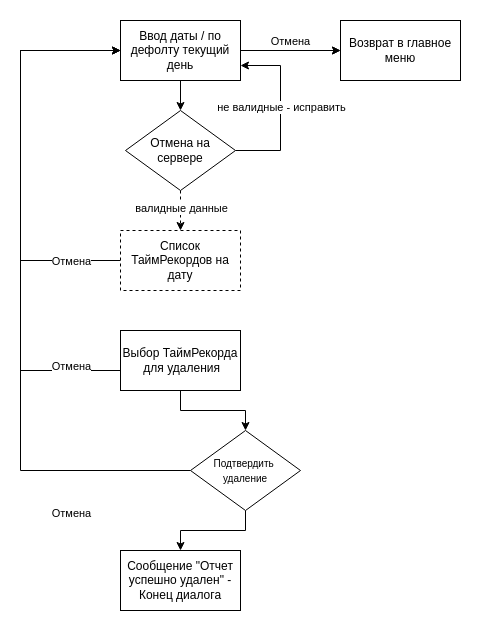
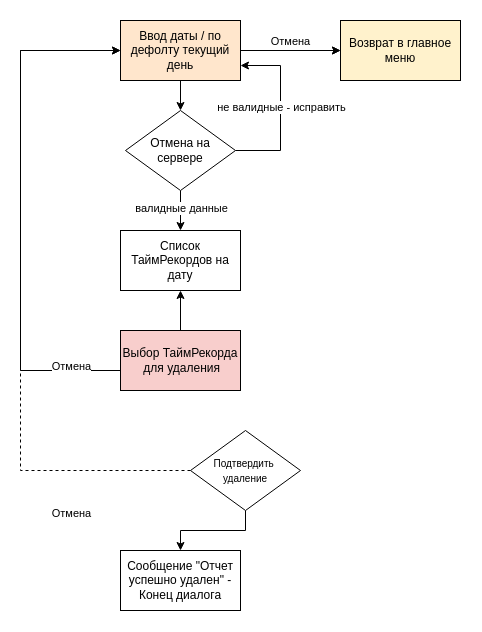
  <mxCell id="0" />
  <mxCell id="1" parent="0" />
  <mxCell id="2" value="" style="edgeStyle=orthogonalEdgeStyle;rounded=0;orthogonalLoop=1;jettySize=auto;html=1;" parent="1" source="6" target="14" edge="1"><mxGeometry relative="1" as="geometry" /></mxCell>
  <mxCell id="3" style="edgeStyle=orthogonalEdgeStyle;rounded=0;orthogonalLoop=1;jettySize=auto;html=1;" parent="1" source="6" target="24" edge="1"><mxGeometry relative="1" as="geometry" /></mxCell>
  <mxCell id="4" value="Отмена" style="edgeLabel;html=1;align=center;verticalAlign=middle;resizable=0;points=[];" parent="3" vertex="1" connectable="0"><mxGeometry x="-0.517" y="1" relative="1" as="geometry"><mxPoint x="25" y="-9" as="offset" /></mxGeometry></mxCell>
  <mxCell id="5" value="" style="edgeStyle=orthogonalEdgeStyle;rounded=0;orthogonalLoop=1;jettySize=auto;html=1;" parent="1" source="6" target="24" edge="1"><mxGeometry relative="1" as="geometry" /></mxCell>
- <mxCell id="6" value="Ввод даты / по дефолту текущий день" style="rounded=0;whiteSpace=wrap;html=1;" parent="1" vertex="1"><mxGeometry x="120" y="20" width="120" height="60" as="geometry" /></mxCell>
- <mxCell id="7" style="edgeStyle=orthogonalEdgeStyle;rounded=0;orthogonalLoop=1;jettySize=auto;html=1;entryX=0;entryY=0.5;entryDx=0;entryDy=0;exitX=0;exitY=0.5;exitDx=0;exitDy=0;" parent="1" source="9" target="6" edge="1"><mxGeometry relative="1" as="geometry"><mxPoint x="480" y="390" as="targetPoint" /><Array as="points"><mxPoint x="20" y="260" /><mxPoint x="20" y="50" /></Array></mxGeometry></mxCell>
- <mxCell id="8" value="Отмена" style="edgeLabel;html=1;align=center;verticalAlign=middle;resizable=0;points=[];" parent="7" vertex="1" connectable="0"><mxGeometry x="-0.252" y="-1" relative="1" as="geometry"><mxPoint x="49" y="53" as="offset" /></mxGeometry></mxCell>
- <mxCell id="9" value="Список ТаймРекордов на дату" style="rounded=0;whiteSpace=wrap;html=1;dashed=1;" parent="1" vertex="1"><mxGeometry x="120" y="230" width="120" height="60" as="geometry" /></mxCell>
- <mxCell id="10" value="" style="edgeStyle=orthogonalEdgeStyle;rounded=0;orthogonalLoop=1;jettySize=auto;html=1;dashed=1;" parent="1" source="14" target="9" edge="1"><mxGeometry relative="1" as="geometry" /></mxCell>
+ <mxCell id="6" value="Ввод даты / по дефолту текущий день" style="rounded=0;whiteSpace=wrap;html=1;fillColor=#ffe6cc;" parent="1" vertex="1"><mxGeometry x="120" y="20" width="120" height="60" as="geometry" /></mxCell>
+ <mxCell id="9" value="Список ТаймРекордов на дату" style="rounded=0;whiteSpace=wrap;html=1;" parent="1" vertex="1"><mxGeometry x="120" y="230" width="120" height="60" as="geometry" /></mxCell>
+ <mxCell id="10" value="" style="edgeStyle=orthogonalEdgeStyle;rounded=0;orthogonalLoop=1;jettySize=auto;html=1;" parent="1" source="14" target="9" edge="1"><mxGeometry relative="1" as="geometry" /></mxCell>
  <mxCell id="11" value="валидные данные" style="edgeLabel;html=1;align=center;verticalAlign=middle;resizable=0;points=[];" parent="10" vertex="1" connectable="0"><mxGeometry x="-0.173" relative="1" as="geometry"><mxPoint as="offset" /></mxGeometry></mxCell>
  <mxCell id="12" style="edgeStyle=orthogonalEdgeStyle;rounded=0;orthogonalLoop=1;jettySize=auto;html=1;entryX=1;entryY=0.75;entryDx=0;entryDy=0;" parent="1" source="14" target="6" edge="1"><mxGeometry relative="1" as="geometry"><Array as="points"><mxPoint x="280" y="150" /><mxPoint x="280" y="65" /></Array></mxGeometry></mxCell>
  <mxCell id="13" value="не валидные - исправить" style="edgeLabel;html=1;align=center;verticalAlign=middle;resizable=0;points=[];" parent="12" vertex="1" connectable="0"><mxGeometry x="-0.222" y="-3" relative="1" as="geometry"><mxPoint x="-3" y="-23" as="offset" /></mxGeometry></mxCell>
  <mxCell id="14" value="&lt;span&gt;Отмена на сервере&lt;/span&gt;" style="rhombus;whiteSpace=wrap;html=1;rounded=0;" parent="1" vertex="1"><mxGeometry x="125" y="110" width="110" height="80" as="geometry" /></mxCell>
- <mxCell id="15" value="" style="edgeStyle=orthogonalEdgeStyle;rounded=0;orthogonalLoop=1;jettySize=auto;html=1;" parent="1" source="18" target="22" edge="1"><mxGeometry relative="1" as="geometry"><mxPoint x="180" y="430" as="targetPoint" /></mxGeometry></mxCell>
+ <mxCell id="15" value="" style="edgeStyle=orthogonalEdgeStyle;rounded=0;orthogonalLoop=1;jettySize=auto;html=1;" parent="1" source="18" target="9" edge="1"><mxGeometry relative="1" as="geometry"><mxPoint x="180" y="430" as="targetPoint" /></mxGeometry></mxCell>
  <mxCell id="16" style="edgeStyle=orthogonalEdgeStyle;rounded=0;orthogonalLoop=1;jettySize=auto;html=1;" parent="1" edge="1"><mxGeometry relative="1" as="geometry"><mxPoint x="120" y="50" as="targetPoint" /><Array as="points"><mxPoint x="20" y="370" /><mxPoint x="20" y="50" /></Array><mxPoint x="120" y="370" as="sourcePoint" /></mxGeometry></mxCell>
  <mxCell id="17" value="Отмена" style="edgeLabel;html=1;align=center;verticalAlign=middle;resizable=0;points=[];" parent="16" vertex="1" connectable="0"><mxGeometry x="-0.012" y="1" relative="1" as="geometry"><mxPoint x="51" y="152" as="offset" /></mxGeometry></mxCell>
- <mxCell id="18" value="Выбор ТаймРекорда&lt;br&gt;&amp;nbsp;для удаления" style="whiteSpace=wrap;html=1;rounded=0;" parent="1" vertex="1"><mxGeometry x="120" y="330" width="120" height="60" as="geometry" /></mxCell>
+ <mxCell id="18" value="Выбор ТаймРекорда&lt;br&gt;&amp;nbsp;для удаления" style="whiteSpace=wrap;html=1;rounded=0;fillColor=#f8cecc;" parent="1" vertex="1"><mxGeometry x="120" y="330" width="120" height="60" as="geometry" /></mxCell>
  <mxCell id="19" value="" style="edgeStyle=orthogonalEdgeStyle;rounded=0;orthogonalLoop=1;jettySize=auto;html=1;" parent="1" source="22" target="23" edge="1"><mxGeometry relative="1" as="geometry" /></mxCell>
- <mxCell id="20" value="" style="edgeStyle=orthogonalEdgeStyle;rounded=0;orthogonalLoop=1;jettySize=auto;html=1;entryX=0;entryY=0.5;entryDx=0;entryDy=0;" parent="1" source="22" target="6" edge="1"><mxGeometry relative="1" as="geometry"><Array as="points"><mxPoint x="20" y="470" /><mxPoint x="20" y="50" /></Array></mxGeometry></mxCell>
+ <mxCell id="20" value="" style="edgeStyle=orthogonalEdgeStyle;rounded=0;orthogonalLoop=1;jettySize=auto;html=1;entryX=0;entryY=0.5;entryDx=0;entryDy=0;dashed=1;" parent="1" source="22" target="6" edge="1"><mxGeometry relative="1" as="geometry"><Array as="points"><mxPoint x="20" y="470" /><mxPoint x="20" y="50" /></Array></mxGeometry></mxCell>
  <mxCell id="21" value="Отмена" style="edgeLabel;html=1;align=center;verticalAlign=middle;resizable=0;points=[];" parent="20" vertex="1" connectable="0"><mxGeometry x="-0.305" relative="1" as="geometry"><mxPoint x="50" y="112" as="offset" /></mxGeometry></mxCell>
  <mxCell id="22" value="&lt;font style=&quot;font-size: 10px&quot;&gt;Подтвердить&amp;nbsp; удаление&lt;/font&gt;" style="rhombus;whiteSpace=wrap;html=1;rounded=0;" parent="1" vertex="1"><mxGeometry x="190" y="430" width="110" height="80" as="geometry" /></mxCell>
  <mxCell id="23" value="Сообщение &quot;Отчет успешно удален&quot; - Конец диалога" style="whiteSpace=wrap;html=1;rounded=0;" parent="1" vertex="1"><mxGeometry x="120" y="550" width="120" height="60" as="geometry" /></mxCell>
- <mxCell id="24" value="Возврат в главное меню" style="whiteSpace=wrap;html=1;rounded=0;" parent="1" vertex="1"><mxGeometry x="340" y="20" width="120" height="60" as="geometry" /></mxCell>
+ <mxCell id="24" value="Возврат в главное меню" style="whiteSpace=wrap;html=1;rounded=0;fillColor=#fff2cc;" parent="1" vertex="1"><mxGeometry x="340" y="20" width="120" height="60" as="geometry" /></mxCell>
